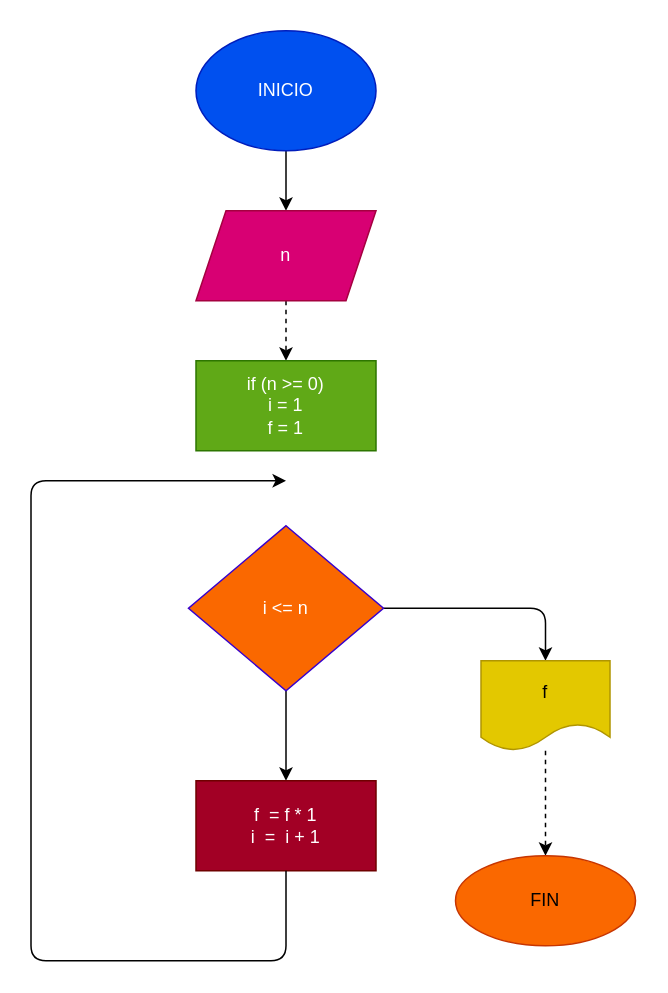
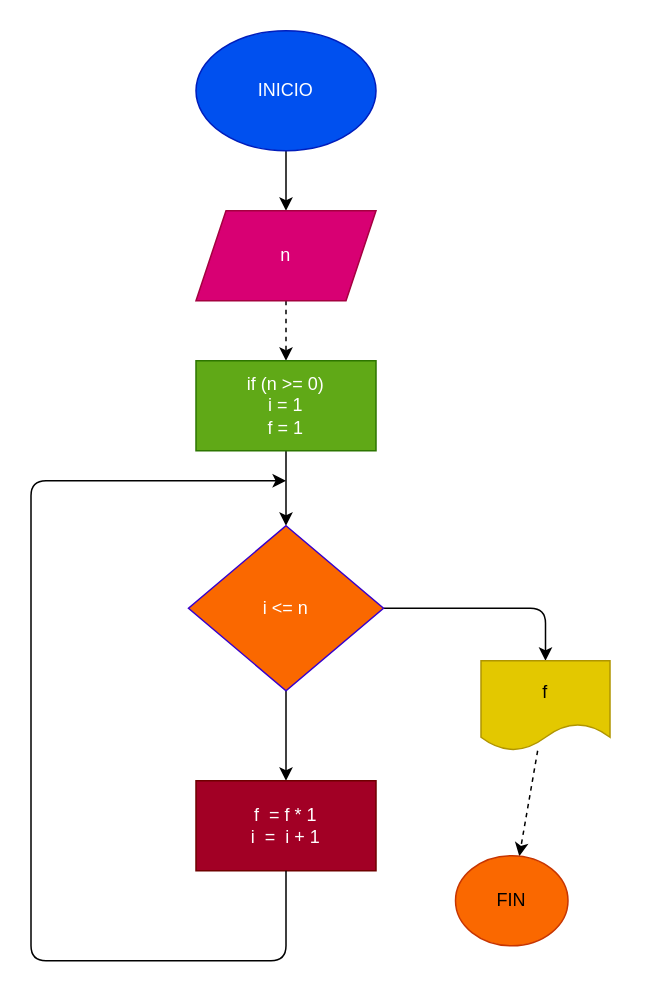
  <mxCell id="0" />
  <mxCell id="1" parent="0" />
  <mxCell id="2" value="" style="edgeStyle=none;html=1;" parent="1" source="3" target="5" edge="1"><mxGeometry relative="1" as="geometry" /></mxCell>
  <mxCell id="3" value="INICIO" style="ellipse;whiteSpace=wrap;html=1;fillColor=#0050ef;fontColor=#ffffff;strokeColor=#001DBC;" parent="1" vertex="1"><mxGeometry x="130" y="20" width="120" height="80" as="geometry" /></mxCell>
  <mxCell id="4" value="" style="edgeStyle=none;html=1;dashed=1;" parent="1" source="5" target="7" edge="1"><mxGeometry relative="1" as="geometry" /></mxCell>
  <mxCell id="5" value="n" style="shape=parallelogram;perimeter=parallelogramPerimeter;whiteSpace=wrap;html=1;fixedSize=1;fillColor=#d80073;strokeColor=#A50040;fontColor=#ffffff;" parent="1" vertex="1"><mxGeometry x="130" y="140" width="120" height="60" as="geometry" /></mxCell>
+ <mxCell id="6" value="" style="edgeStyle=none;html=1;" parent="1" source="7" target="10" edge="1"><mxGeometry relative="1" as="geometry" /></mxCell>
  <mxCell id="7" value="if (n &amp;gt;= 0)&lt;br&gt;i = 1&lt;br&gt;f = 1" style="whiteSpace=wrap;html=1;fillColor=#60a917;strokeColor=#2D7600;fontColor=#ffffff;" parent="1" vertex="1"><mxGeometry x="130" y="240" width="120" height="60" as="geometry" /></mxCell>
  <mxCell id="8" value="" style="edgeStyle=none;html=1;" parent="1" source="10" target="11" edge="1"><mxGeometry relative="1" as="geometry" /></mxCell>
  <mxCell id="9" value="" style="edgeStyle=none;html=1;" parent="1" source="10" target="14" edge="1"><mxGeometry relative="1" as="geometry"><Array as="points"><mxPoint x="363" y="405" /></Array></mxGeometry></mxCell>
  <mxCell id="10" value="i &amp;lt;= n" style="rhombus;whiteSpace=wrap;html=1;fillColor=#fa6800;strokeColor=#3700CC;fontColor=#ffffff;" parent="1" vertex="1"><mxGeometry x="125" y="350" width="130" height="110" as="geometry" /></mxCell>
  <mxCell id="11" value="f&amp;nbsp; = f * 1&lt;br&gt;i&amp;nbsp; =&amp;nbsp; i + 1" style="whiteSpace=wrap;html=1;fillColor=#a20025;strokeColor=#6F0000;fontColor=#ffffff;" parent="1" vertex="1"><mxGeometry x="130" y="520" width="120" height="60" as="geometry" /></mxCell>
  <mxCell id="12" value="" style="endArrow=classic;html=1;exitX=0.5;exitY=1;exitDx=0;exitDy=0;" parent="1" source="11" edge="1"><mxGeometry width="50" height="50" relative="1" as="geometry"><mxPoint x="170" y="510" as="sourcePoint" /><mxPoint x="190" y="320" as="targetPoint" /><Array as="points"><mxPoint x="190" y="640" /><mxPoint x="20" y="640" /><mxPoint x="20" y="320" /></Array></mxGeometry></mxCell>
  <mxCell id="13" value="" style="edgeStyle=none;html=1;dashed=1;" parent="1" source="14" target="15" edge="1"><mxGeometry relative="1" as="geometry" /></mxCell>
  <mxCell id="14" value="f" style="shape=document;whiteSpace=wrap;html=1;boundedLbl=1;fillColor=#e3c800;strokeColor=#B09500;fontColor=#000000;" parent="1" vertex="1"><mxGeometry x="320" y="440" width="86" height="60" as="geometry" /></mxCell>
- <mxCell id="15" value="FIN" style="ellipse;whiteSpace=wrap;html=1;fillColor=#fa6800;strokeColor=#C73500;fontColor=#000000;" parent="1" vertex="1"><mxGeometry x="303" y="570" width="120" height="60" as="geometry" /></mxCell>
+ <mxCell id="15" value="FIN" style="ellipse;whiteSpace=wrap;html=1;fillColor=#fa6800;strokeColor=#C73500;fontColor=#000000;" parent="1" vertex="1"><mxGeometry x="303" y="570" width="75" height="60" as="geometry" /></mxCell>
